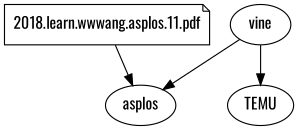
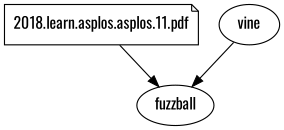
  digraph {
    fontname=Oswald
    node [fontname=Oswald shape=oval]
    edge [fontname=Oswald]
-   n1 [label="2018.learn.wwwang.asplos.11.pdf" shape=note]
-   fuzzball [label=asplos]
+   n1 [label="2018.learn.asplos.asplos.11.pdf" shape=note]
+   fuzzball
    vine
-   TEMU
    n1 -> fuzzball
    vine -> fuzzball
-   vine -> TEMU
  }
